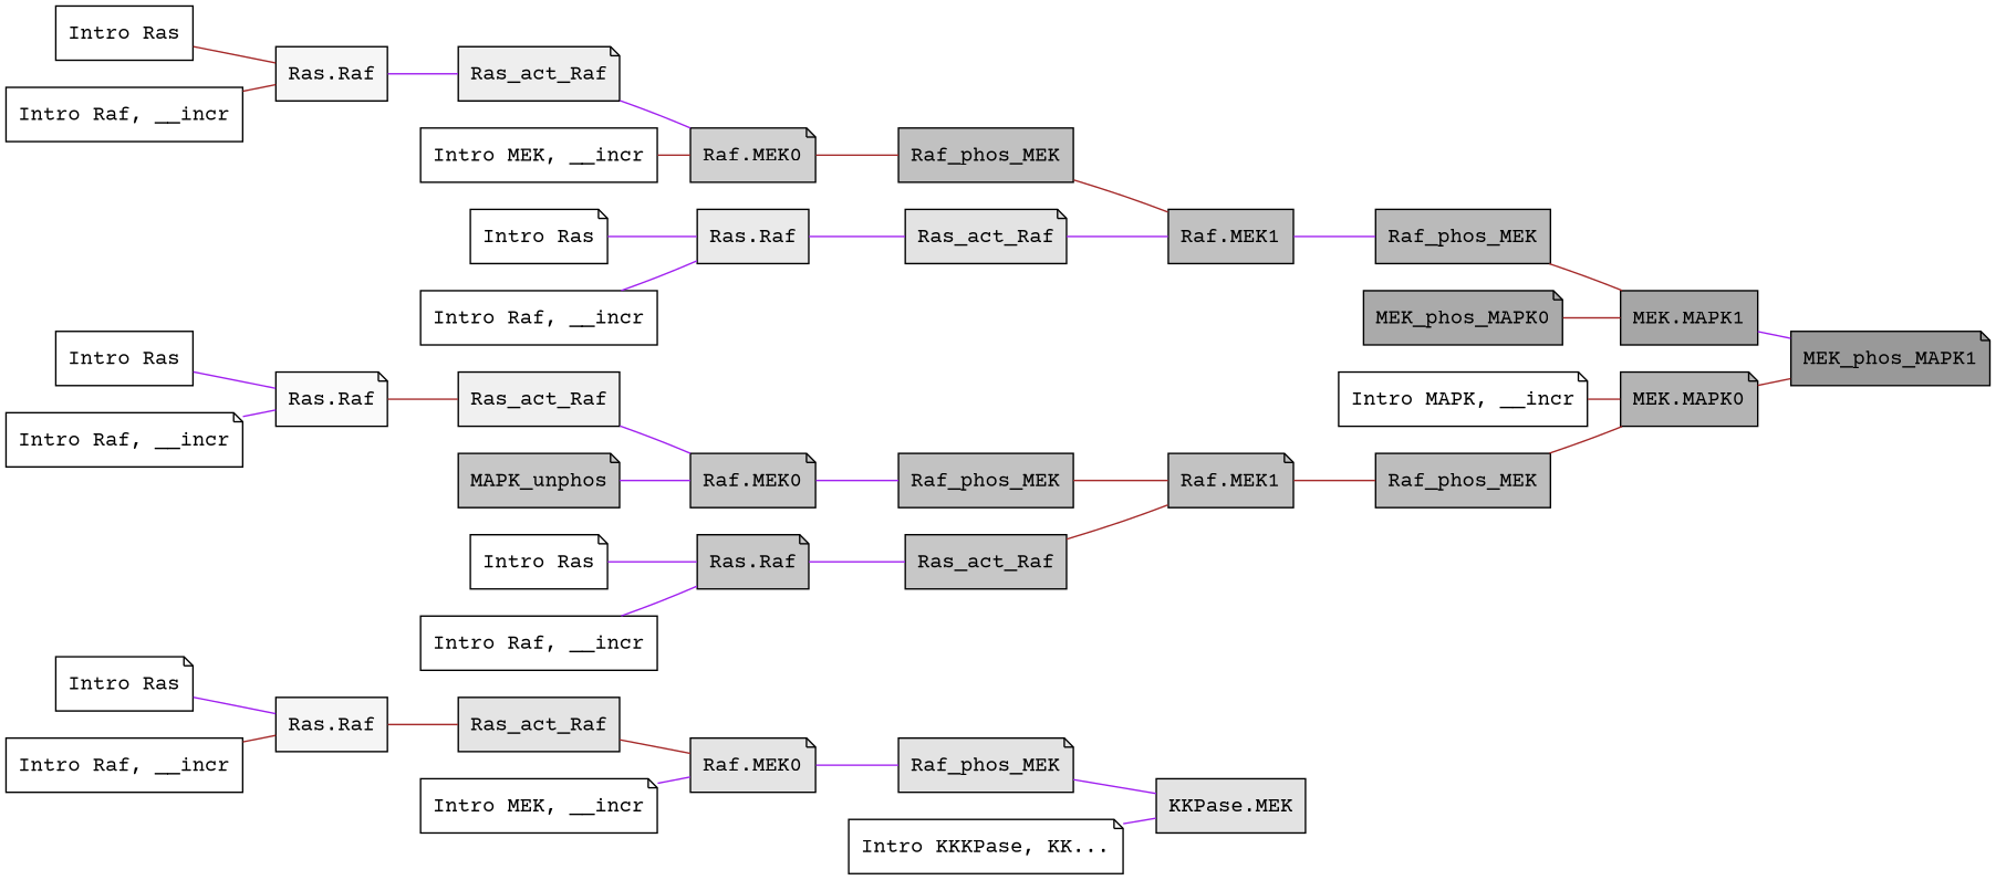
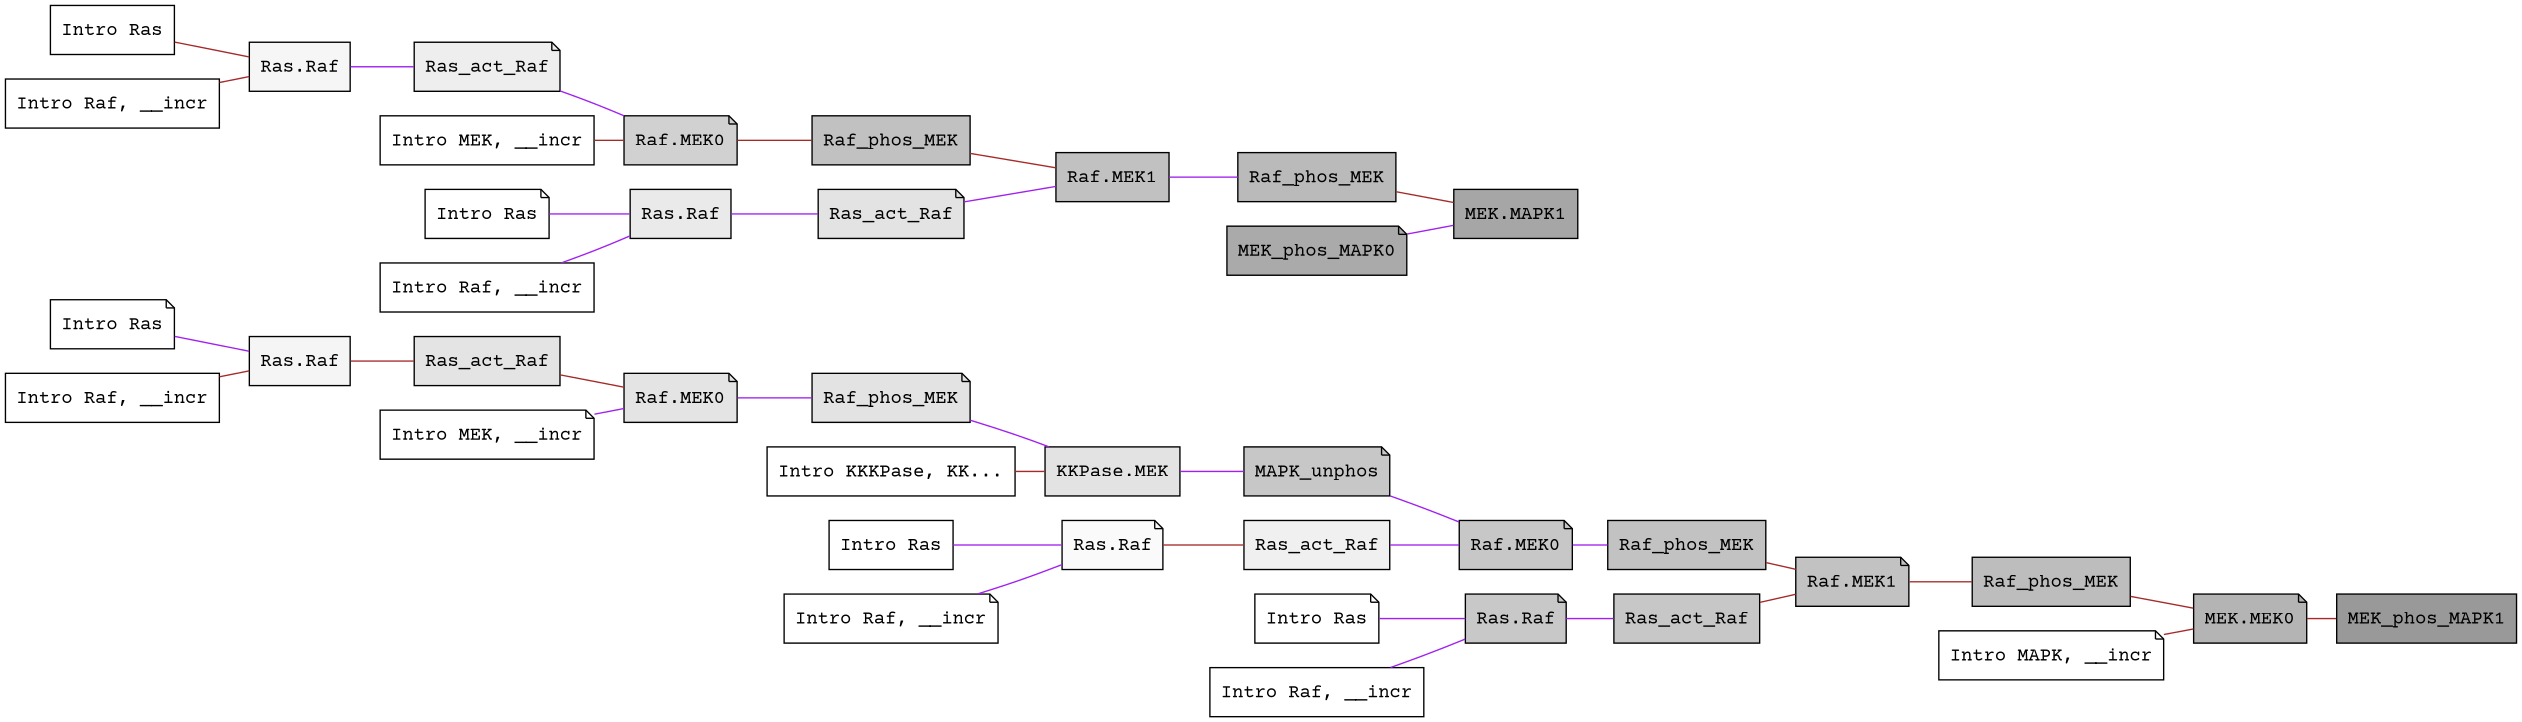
  digraph {
    fontname="Courier Prime"
    rankdir=LR
    ranksep=0.30
    node [fillcolor="0.000 0.000 1.000" fontname="Courier Prime" shape=note style=filled]
    edge [color=purple dir=none fontname="Courier Prime"]
    n1 [label="Intro Ras"]
    n2 [fillcolor="0.000 0.000 0.958" label="Ras.Raf" shape=box]
    n3 [fillcolor="0.000 0.000 0.892" label=Ras_act_Raf shape=box]
    n4 [label="Intro Ras" shape=box]
    n5 [fillcolor="0.000 0.000 0.961" label="Ras.Raf" shape=box]
    n6 [fillcolor="0.000 0.000 0.932" label=Ras_act_Raf]
    n7 [label="Intro Ras"]
    n8 [fillcolor="0.000 0.000 0.917" label="Ras.Raf" shape=box]
    n9 [fillcolor="0.000 0.000 0.888" label=Ras_act_Raf]
    n10 [label="Intro Ras" shape=box]
    n11 [fillcolor="0.000 0.000 0.979" label="Ras.Raf"]
    n12 [fillcolor="0.000 0.000 0.940" label=Ras_act_Raf shape=box]
    n13 [label="Intro Ras"]
    n14 [fillcolor="0.000 0.000 0.785" label="Ras.Raf"]
    n15 [fillcolor="0.000 0.000 0.780" label=Ras_act_Raf shape=box]
    n16 [label="Intro Raf, __incr"]
    n17 [label="Intro Raf, __incr" shape=box]
    n18 [label="Intro Raf, __incr" shape=box]
    n19 [label="Intro Raf, __incr" shape=box]
    n20 [label="Intro Raf, __incr" shape=box]
    n21 [label="Intro MEK, __incr"]
    n22 [fillcolor="0.000 0.000 0.892" label="Raf.MEK0"]
    n23 [fillcolor="0.000 0.000 0.888" label=Raf_phos_MEK]
    n24 [label="Intro MEK, __incr" shape=box]
    n25 [fillcolor="0.000 0.000 0.817" label="Raf.MEK0"]
    n26 [fillcolor="0.000 0.000 0.756" label=Raf_phos_MEK shape=box]
    n27 [label="Intro MAPK, __incr"]
-   n28 [fillcolor="0.000 0.000 0.707" label="MEK.MAPK0"]
-   n29 [fillcolor="0.000 0.000 0.600" label=MEK_phos_MAPK1]
-   n30 [label="Intro KKKPase, KK..."]
+   n28 [fillcolor="0.000 0.000 0.707" label="MEK.MEK0"]
+   n29 [fillcolor="0.000 0.000 0.600" label=MEK_phos_MAPK1 shape=box]
+   n30 [label="Intro KKKPase, KK..." shape=box]
    n31 [fillcolor="0.000 0.000 0.888" label="KKPase.MEK" shape=box]
    n32 [fillcolor="0.000 0.000 0.781" label=MAPK_unphos]
    n33 [fillcolor="0.000 0.000 0.781" label="Raf.MEK0"]
    n34 [fillcolor="0.000 0.000 0.761" label=Raf_phos_MEK shape=box]
    n35 [fillcolor="0.000 0.000 0.754" label="Raf.MEK1" shape=box]
    n36 [fillcolor="0.000 0.000 0.727" label=Raf_phos_MEK shape=box]
    n37 [fillcolor="0.000 0.000 0.758" label="Raf.MEK1"]
    n38 [fillcolor="0.000 0.000 0.742" label=Raf_phos_MEK shape=box]
    n39 [fillcolor="0.000 0.000 0.649" label="MEK.MAPK1" shape=box]
    n40 [fillcolor="0.000 0.000 0.667" label=MEK_phos_MAPK0]
    n1 -> n2
    n2 -> n3 [color=brown]
    n3 -> n22 [color=brown]
    n4 -> n5 [color=brown]
    n5 -> n6
    n6 -> n25
    n7 -> n8
    n8 -> n9
    n9 -> n35
    n10 -> n11
    n11 -> n12 [color=brown]
    n12 -> n33
    n13 -> n14
    n14 -> n15
    n15 -> n37 [color=brown]
    n16 -> n11
    n17 -> n8
    n18 -> n14
    n19 -> n5 [color=brown]
    n20 -> n2 [color=brown]
    n21 -> n22
    n22 -> n23
    n23 -> n31
    n24 -> n25 [color=brown]
    n25 -> n26 [color=brown]
    n26 -> n35 [color=brown]
    n27 -> n28 [color=brown]
    n28 -> n29 [color=brown]
-   n30 -> n31
+   n30 -> n31 [color=brown]
+   n31 -> n32
    n32 -> n33
    n33 -> n34
    n34 -> n37 [color=brown]
    n35 -> n36
    n36 -> n39 [color=brown]
    n37 -> n38 [color=brown]
    n38 -> n28 [color=brown]
-   n39 -> n29
-   n40 -> n39 [color=brown]
+   n40 -> n39
  }
